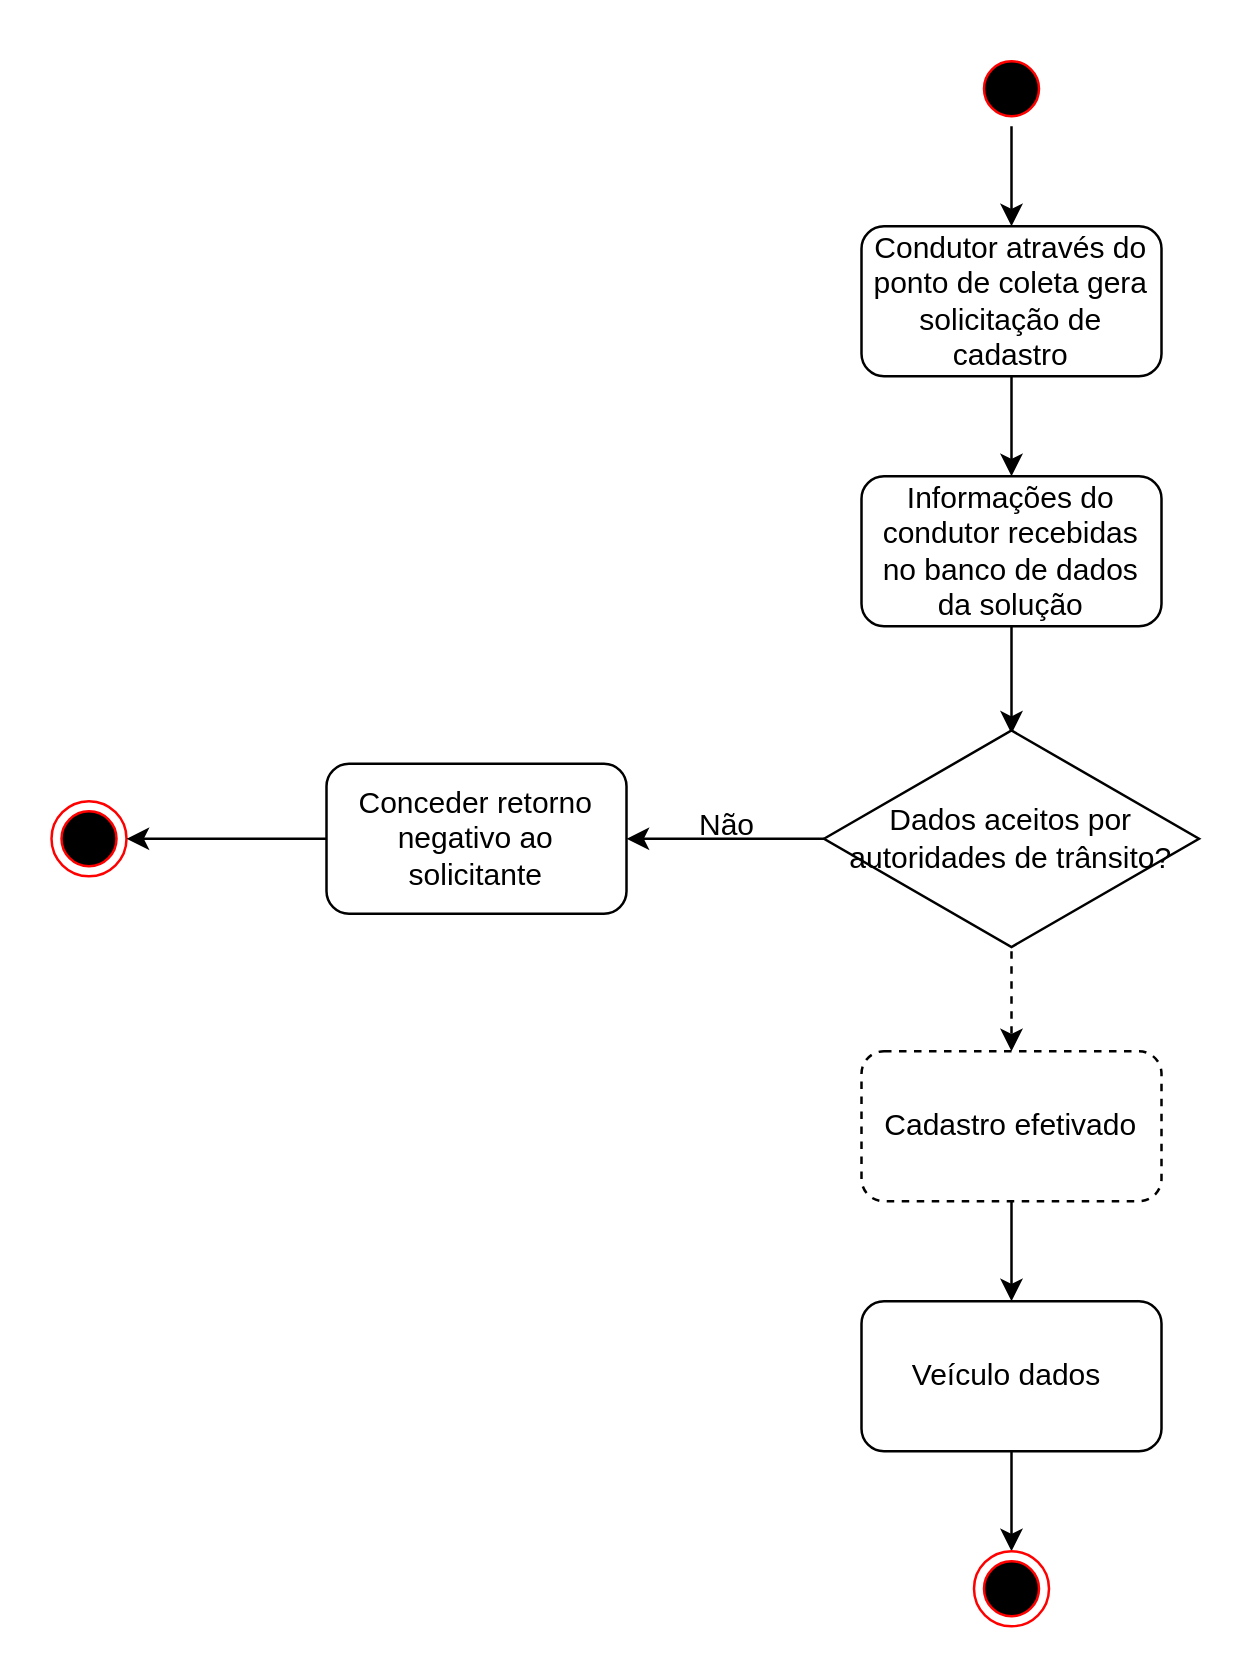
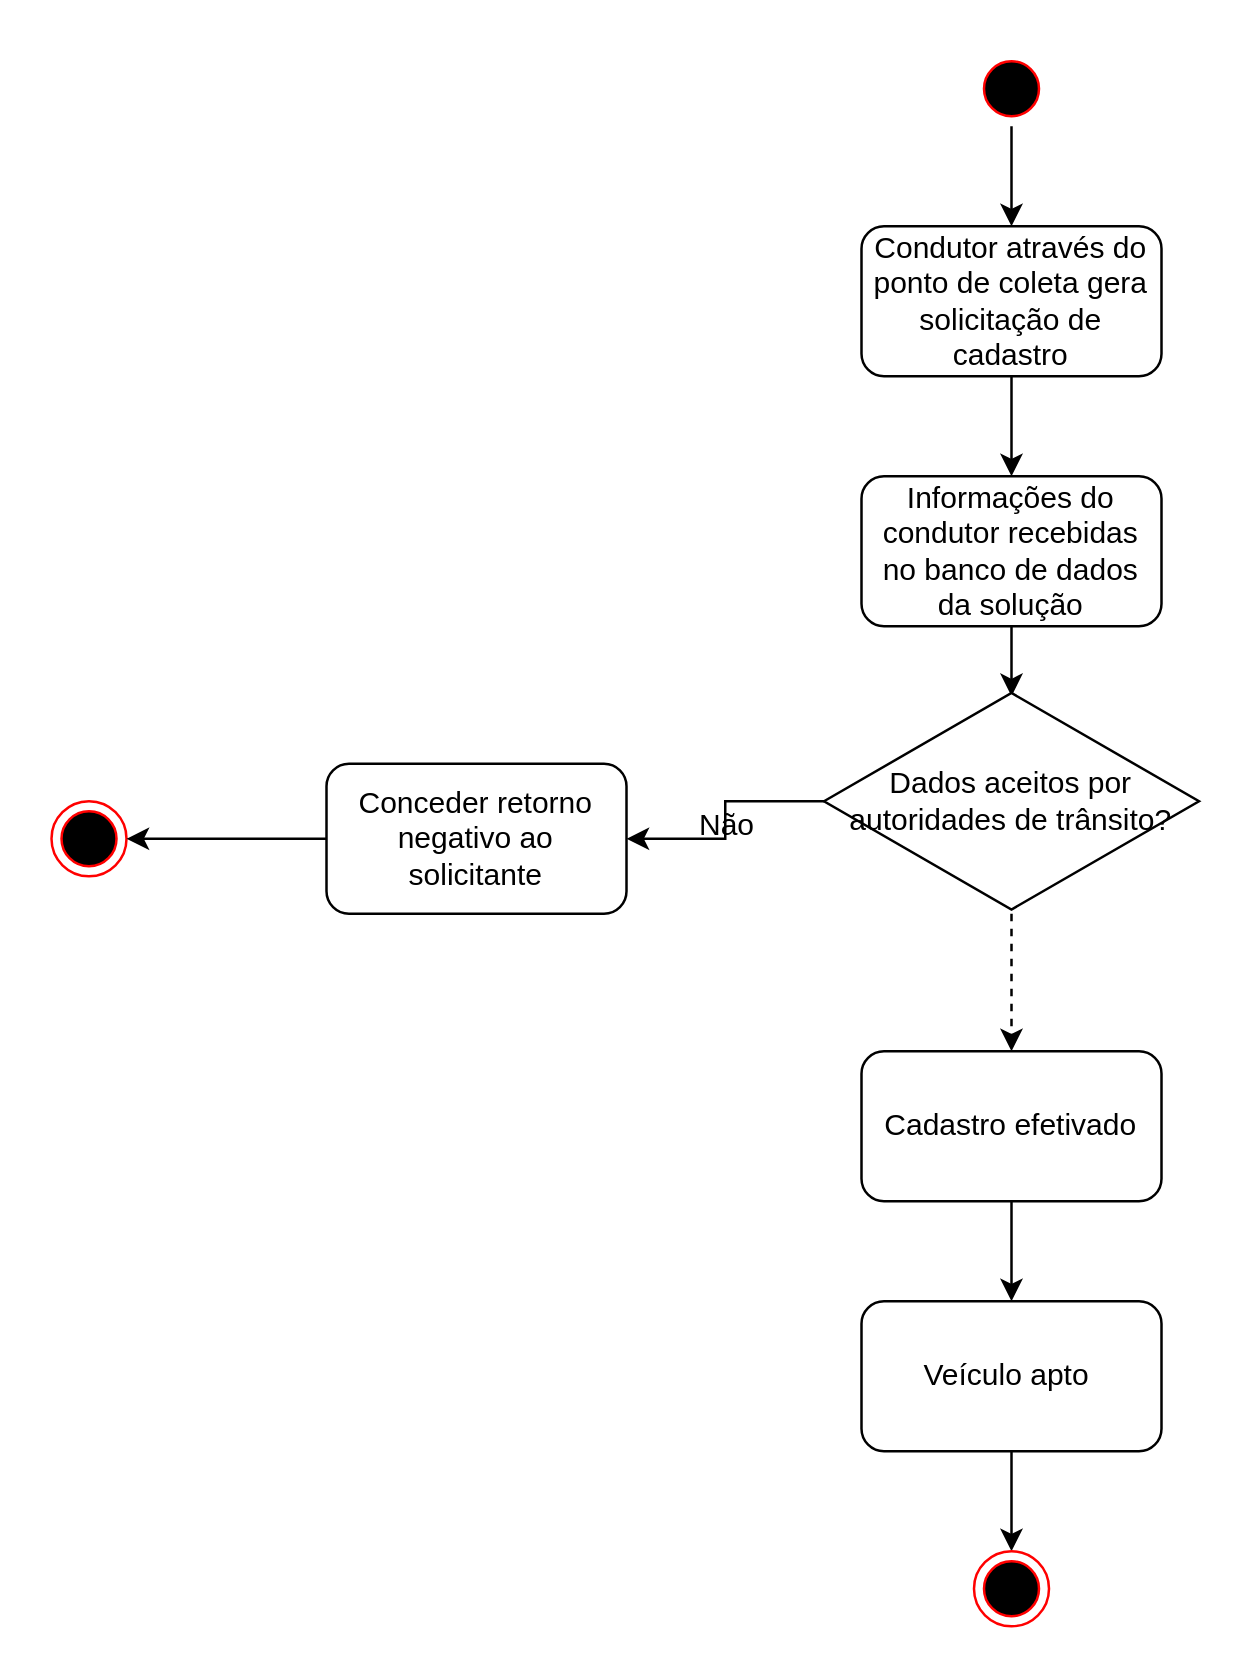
  <mxCell id="0" />
  <mxCell id="1" parent="0" />
  <mxCell id="2" style="edgeStyle=orthogonalEdgeStyle;rounded=0;orthogonalLoop=1;jettySize=auto;html=1;exitX=0.5;exitY=1;exitDx=0;exitDy=0;entryX=0.5;entryY=0;entryDx=0;entryDy=0;" edge="1" parent="1" source="3" target="5"><mxGeometry relative="1" as="geometry" /></mxCell>
  <mxCell id="3" value="" style="ellipse;html=1;shape=startState;fillColor=#000000;strokeColor=#ff0000;" vertex="1" parent="1"><mxGeometry x="389" y="20" width="30" height="30" as="geometry" /></mxCell>
  <mxCell id="4" style="edgeStyle=orthogonalEdgeStyle;rounded=0;orthogonalLoop=1;jettySize=auto;html=1;exitX=0.5;exitY=1;exitDx=0;exitDy=0;entryX=0.5;entryY=0;entryDx=0;entryDy=0;" edge="1" parent="1" source="5" target="7"><mxGeometry relative="1" as="geometry" /></mxCell>
  <mxCell id="5" value="Condutor através do ponto de coleta gera solicitação de cadastro" style="rounded=1;whiteSpace=wrap;html=1;" vertex="1" parent="1"><mxGeometry x="344" y="90" width="120" height="60" as="geometry" /></mxCell>
  <mxCell id="6" style="edgeStyle=orthogonalEdgeStyle;rounded=0;orthogonalLoop=1;jettySize=auto;html=1;exitX=0.5;exitY=1;exitDx=0;exitDy=0;entryX=0.5;entryY=0.033;entryDx=0;entryDy=0;entryPerimeter=0;" edge="1" parent="1" source="7" target="10"><mxGeometry relative="1" as="geometry" /></mxCell>
  <mxCell id="7" value="Informações do condutor recebidas no banco de dados da solução" style="rounded=1;whiteSpace=wrap;html=1;" vertex="1" parent="1"><mxGeometry x="344" y="190" width="120" height="60" as="geometry" /></mxCell>
  <mxCell id="8" style="edgeStyle=orthogonalEdgeStyle;rounded=0;orthogonalLoop=1;jettySize=auto;html=1;" edge="1" parent="1" source="10" target="13"><mxGeometry relative="1" as="geometry" /></mxCell>
  <mxCell id="9" style="edgeStyle=orthogonalEdgeStyle;rounded=0;orthogonalLoop=1;jettySize=auto;html=1;entryX=0.5;entryY=0;entryDx=0;entryDy=0;dashed=1;" edge="1" parent="1" source="10" target="16"><mxGeometry relative="1" as="geometry" /></mxCell>
- <mxCell id="10" value="Dados aceitos por autoridades de trânsito?" style="html=1;whiteSpace=wrap;aspect=fixed;shape=isoRectangle;" vertex="1" parent="1"><mxGeometry x="329" y="290" width="150" height="90" as="geometry" /></mxCell>
+ <mxCell id="10" value="Dados aceitos por autoridades de trânsito?" style="html=1;whiteSpace=wrap;aspect=fixed;shape=isoRectangle;" vertex="1" parent="1"><mxGeometry x="329" y="275" width="150" height="90" as="geometry" /></mxCell>
  <mxCell id="11" value="" style="ellipse;html=1;shape=endState;fillColor=#000000;strokeColor=#ff0000;" vertex="1" parent="1"><mxGeometry x="20" y="320" width="30" height="30" as="geometry" /></mxCell>
  <mxCell id="12" style="edgeStyle=orthogonalEdgeStyle;rounded=0;orthogonalLoop=1;jettySize=auto;html=1;exitX=0;exitY=0.5;exitDx=0;exitDy=0;entryX=1;entryY=0.5;entryDx=0;entryDy=0;" edge="1" parent="1" source="13" target="11"><mxGeometry relative="1" as="geometry" /></mxCell>
  <mxCell id="13" value="Conceder retorno negativo ao solicitante" style="rounded=1;whiteSpace=wrap;html=1;" vertex="1" parent="1"><mxGeometry x="130" y="305" width="120" height="60" as="geometry" /></mxCell>
  <mxCell id="14" value="Não" style="text;html=1;align=center;verticalAlign=middle;resizable=0;points=[];autosize=1;strokeColor=none;fillColor=none;" vertex="1" parent="1"><mxGeometry x="270" y="320" width="40" height="20" as="geometry" /></mxCell>
  <mxCell id="15" style="edgeStyle=orthogonalEdgeStyle;rounded=0;orthogonalLoop=1;jettySize=auto;html=1;exitX=0.5;exitY=1;exitDx=0;exitDy=0;entryX=0.5;entryY=0;entryDx=0;entryDy=0;" edge="1" parent="1" source="16" target="18"><mxGeometry relative="1" as="geometry" /></mxCell>
- <mxCell id="16" value="Cadastro efetivado" style="rounded=1;whiteSpace=wrap;html=1;dashed=1;" vertex="1" parent="1"><mxGeometry x="344" y="420" width="120" height="60" as="geometry" /></mxCell>
+ <mxCell id="16" value="Cadastro efetivado" style="rounded=1;whiteSpace=wrap;html=1;" vertex="1" parent="1"><mxGeometry x="344" y="420" width="120" height="60" as="geometry" /></mxCell>
  <mxCell id="17" style="edgeStyle=orthogonalEdgeStyle;rounded=0;orthogonalLoop=1;jettySize=auto;html=1;exitX=0.5;exitY=1;exitDx=0;exitDy=0;entryX=0.5;entryY=0;entryDx=0;entryDy=0;" edge="1" parent="1" source="18" target="19"><mxGeometry relative="1" as="geometry" /></mxCell>
- <mxCell id="18" value="Veículo dados&amp;nbsp;" style="rounded=1;whiteSpace=wrap;html=1;" vertex="1" parent="1"><mxGeometry x="344" y="520" width="120" height="60" as="geometry" /></mxCell>
+ <mxCell id="18" value="Veículo apto&amp;nbsp;" style="rounded=1;whiteSpace=wrap;html=1;" vertex="1" parent="1"><mxGeometry x="344" y="520" width="120" height="60" as="geometry" /></mxCell>
  <mxCell id="19" value="" style="ellipse;html=1;shape=endState;fillColor=#000000;strokeColor=#ff0000;" vertex="1" parent="1"><mxGeometry x="389" y="620" width="30" height="30" as="geometry" /></mxCell>
